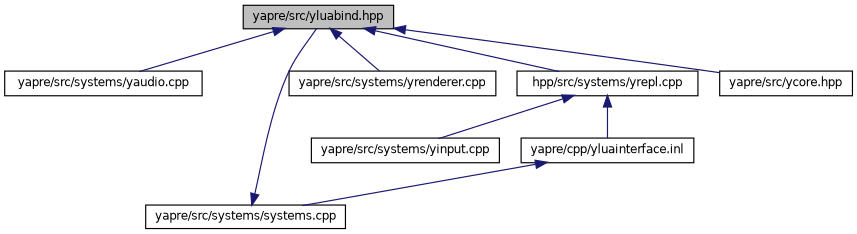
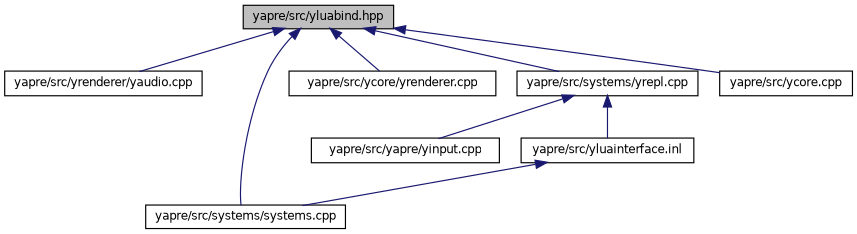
  digraph {
    node [color=black fontname=Helvetica fontsize=10 shape=record]
    edge [color=midnightblue dir=back fontname=Helvetica fontsize=10 labelfontname=Helvetica labelfontsize=10 style=solid]
    n1 [fillcolor=grey75 fontcolor=black height=0.2 label="yapre/src/yluabind.hpp" style=filled width=0.4]
-   n2 [height=0.2 label="yapre/src/systems/yaudio.cpp" width=0.4]
+   n2 [height=0.2 label="yapre/src/yrenderer/yaudio.cpp" width=0.4]
    n3 [height=0.2 label="yapre/src/systems/systems.cpp" width=0.4]
-   n4 [height=0.2 label="yapre/src/systems/yrenderer.cpp" width=0.4]
-   n5 [height=0.2 label="hpp/src/systems/yrepl.cpp" width=0.4]
-   n6 [height=0.2 label="yapre/src/ycore.hpp" width=0.4]
-   n7 [height=0.2 label="yapre/src/systems/yinput.cpp" width=0.4]
-   n8 [height=0.2 label="yapre/cpp/yluainterface.inl" width=0.4]
+   n4 [height=0.2 label="yapre/src/ycore/yrenderer.cpp" width=0.4]
+   n5 [height=0.2 label="yapre/src/systems/yrepl.cpp" width=0.4]
+   n6 [height=0.2 label="yapre/src/ycore.cpp" width=0.4]
+   n7 [height=0.2 label="yapre/src/yapre/yinput.cpp" width=0.4]
+   n8 [height=0.2 label="yapre/src/yluainterface.inl" width=0.4]
    n1 -> n2
-   n3 -> n1
+   n1 -> n3
    n1 -> n4
    n1 -> n5
    n1 -> n6
    n5 -> n7
    n5 -> n8
    n8 -> n3
  }
